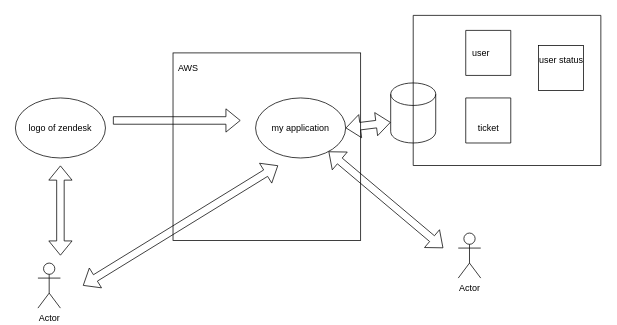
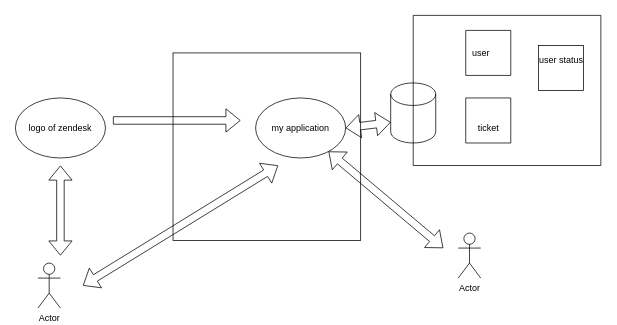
  <mxCell id="0" />
  <mxCell id="1" parent="0" />
  <mxCell id="2" value="" style="rounded=0;whiteSpace=wrap;html=1;" vertex="1" parent="1"><mxGeometry x="230" y="70" width="250" height="250" as="geometry" /></mxCell>
  <mxCell id="3" value="Actor" style="shape=umlActor;verticalLabelPosition=bottom;verticalAlign=top;html=1;outlineConnect=0;" vertex="1" parent="1"><mxGeometry x="50" y="350" width="30" height="60" as="geometry" /></mxCell>
  <mxCell id="4" value="logo of zendesk" style="ellipse;whiteSpace=wrap;html=1;" vertex="1" parent="1"><mxGeometry x="20" y="130" width="120" height="80" as="geometry" /></mxCell>
  <mxCell id="5" value="" style="shape=flexArrow;endArrow=classic;startArrow=classic;html=1;rounded=0;" edge="1" parent="1"><mxGeometry width="100" height="100" relative="1" as="geometry"><mxPoint x="80" y="340" as="sourcePoint" /><mxPoint x="80" y="220" as="targetPoint" /></mxGeometry></mxCell>
  <mxCell id="6" value="my application" style="ellipse;whiteSpace=wrap;html=1;" vertex="1" parent="1"><mxGeometry x="340" y="130" width="120" height="80" as="geometry" /></mxCell>
  <mxCell id="7" value="" style="shape=flexArrow;endArrow=classic;html=1;rounded=0;" edge="1" parent="1"><mxGeometry width="50" height="50" relative="1" as="geometry"><mxPoint x="150" y="160" as="sourcePoint" /><mxPoint x="320" y="160" as="targetPoint" /></mxGeometry></mxCell>
  <mxCell id="8" value="" style="shape=cylinder3;whiteSpace=wrap;html=1;boundedLbl=1;backgroundOutline=1;size=15;" vertex="1" parent="1"><mxGeometry x="520" y="110" width="60" height="80" as="geometry" /></mxCell>
  <mxCell id="9" value="" style="shape=flexArrow;endArrow=classic;startArrow=classic;html=1;rounded=0;exitX=1;exitY=0.5;exitDx=0;exitDy=0;entryX=0;entryY=0;entryDx=0;entryDy=52.5;entryPerimeter=0;" edge="1" parent="1" source="6" target="8"><mxGeometry width="100" height="100" relative="1" as="geometry"><mxPoint x="250" y="380" as="sourcePoint" /><mxPoint x="350" y="280" as="targetPoint" /></mxGeometry></mxCell>
  <mxCell id="10" value="Actor" style="shape=umlActor;verticalLabelPosition=bottom;verticalAlign=top;html=1;outlineConnect=0;" vertex="1" parent="1"><mxGeometry x="610" y="310" width="30" height="60" as="geometry" /></mxCell>
  <mxCell id="11" value="" style="shape=flexArrow;endArrow=classic;startArrow=classic;html=1;rounded=0;" edge="1" parent="1" target="6"><mxGeometry width="100" height="100" relative="1" as="geometry"><mxPoint x="590" y="330" as="sourcePoint" /><mxPoint x="580" y="250" as="targetPoint" /></mxGeometry></mxCell>
  <mxCell id="12" value="" style="shape=flexArrow;endArrow=classic;startArrow=classic;html=1;rounded=0;" edge="1" parent="1"><mxGeometry width="100" height="100" relative="1" as="geometry"><mxPoint x="110" y="380" as="sourcePoint" /><mxPoint x="370" y="220" as="targetPoint" /></mxGeometry></mxCell>
  <mxCell id="13" value="" style="swimlane;startSize=0;" vertex="1" parent="1"><mxGeometry x="550" y="20" width="250" height="200" as="geometry" /></mxCell>
  <mxCell id="14" value="" style="swimlane;startSize=0;" vertex="1" parent="13"><mxGeometry x="70" y="20" width="60" height="60" as="geometry" /></mxCell>
  <mxCell id="15" value="user" style="text;html=1;align=center;verticalAlign=middle;resizable=0;points=[];autosize=1;strokeColor=none;fillColor=none;" vertex="1" parent="14"><mxGeometry y="20" width="40" height="20" as="geometry" /></mxCell>
  <mxCell id="16" value="" style="swimlane;startSize=0;" vertex="1" parent="13"><mxGeometry x="70" y="110" width="60" height="60" as="geometry" /></mxCell>
  <mxCell id="17" value="ticket" style="text;html=1;align=center;verticalAlign=middle;resizable=0;points=[];autosize=1;strokeColor=none;fillColor=none;" vertex="1" parent="16"><mxGeometry x="10" y="30" width="40" height="20" as="geometry" /></mxCell>
  <mxCell id="18" value="" style="whiteSpace=wrap;html=1;aspect=fixed;" vertex="1" parent="13"><mxGeometry x="167" y="40" width="60" height="60" as="geometry" /></mxCell>
  <mxCell id="19" value="user status" style="text;html=1;align=center;verticalAlign=middle;resizable=0;points=[];autosize=1;strokeColor=none;fillColor=none;" vertex="1" parent="13"><mxGeometry x="157" y="50" width="80" height="20" as="geometry" /></mxCell>
- <mxCell id="20" value="AWS" style="text;html=1;align=center;verticalAlign=middle;resizable=0;points=[];autosize=1;strokeColor=none;fillColor=none;" vertex="1" parent="1"><mxGeometry x="230" y="80" width="40" height="20" as="geometry" /></mxCell>
